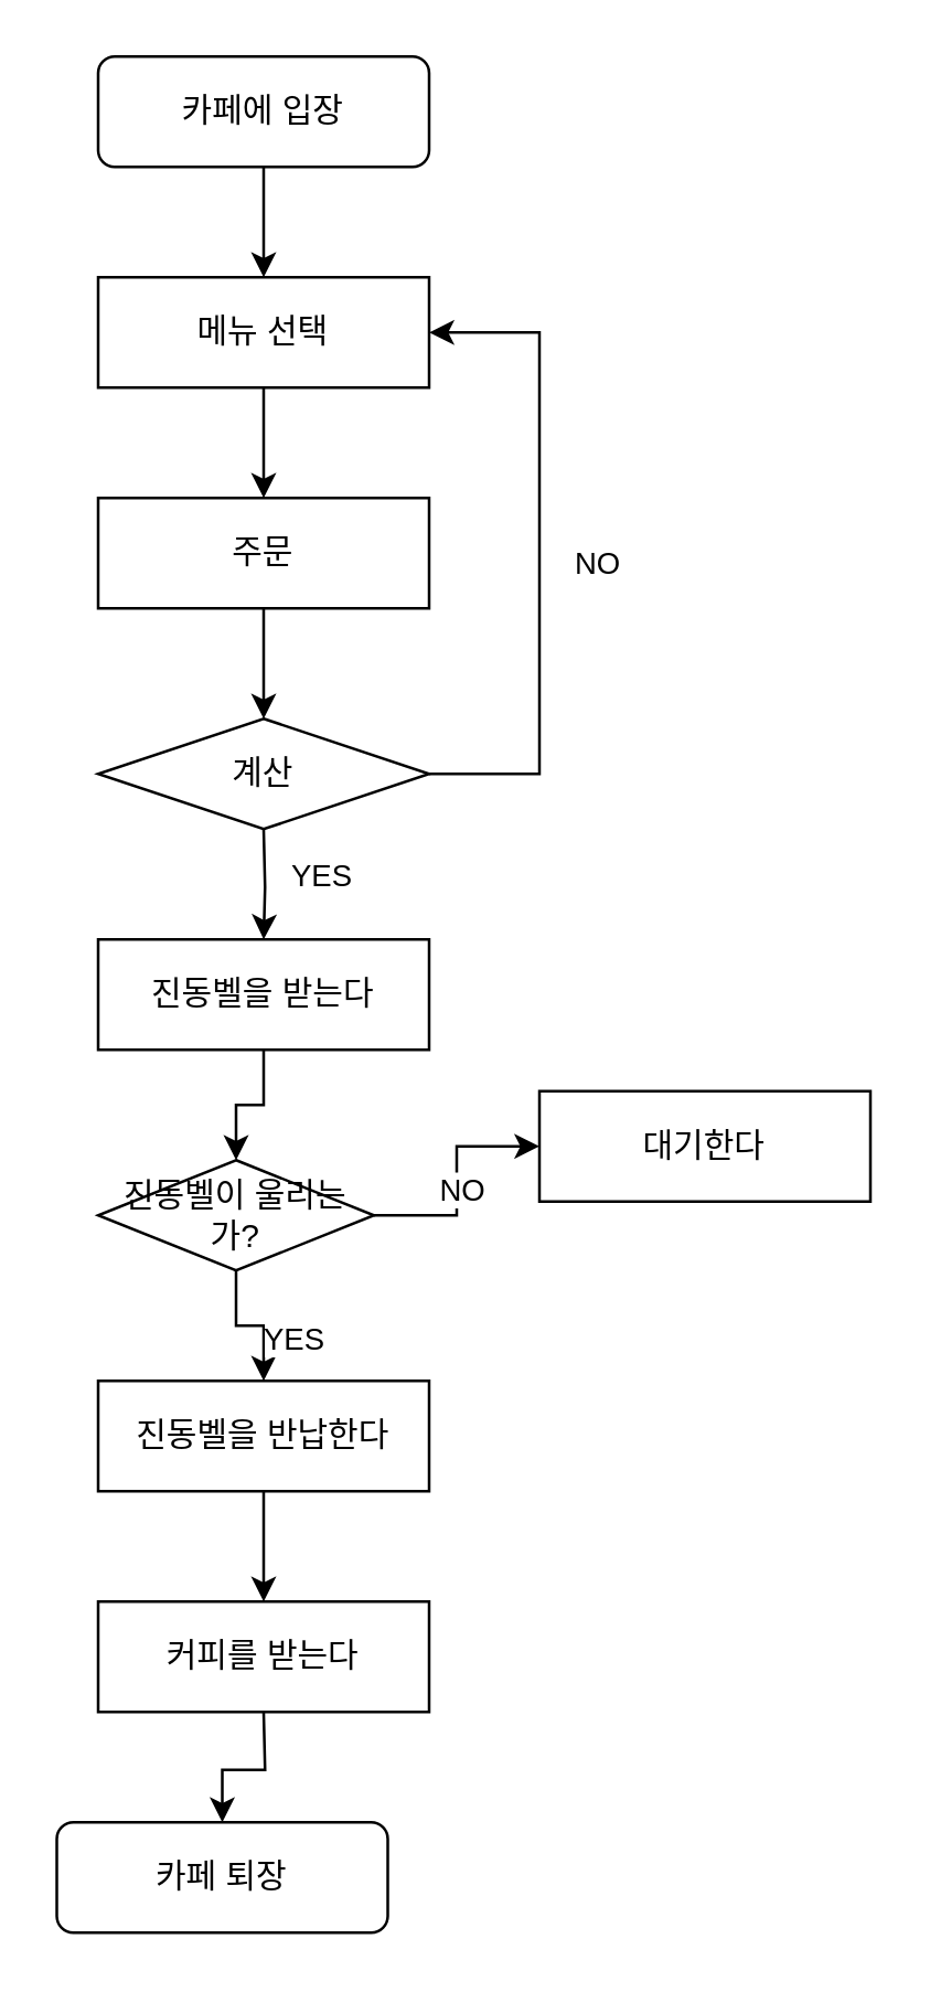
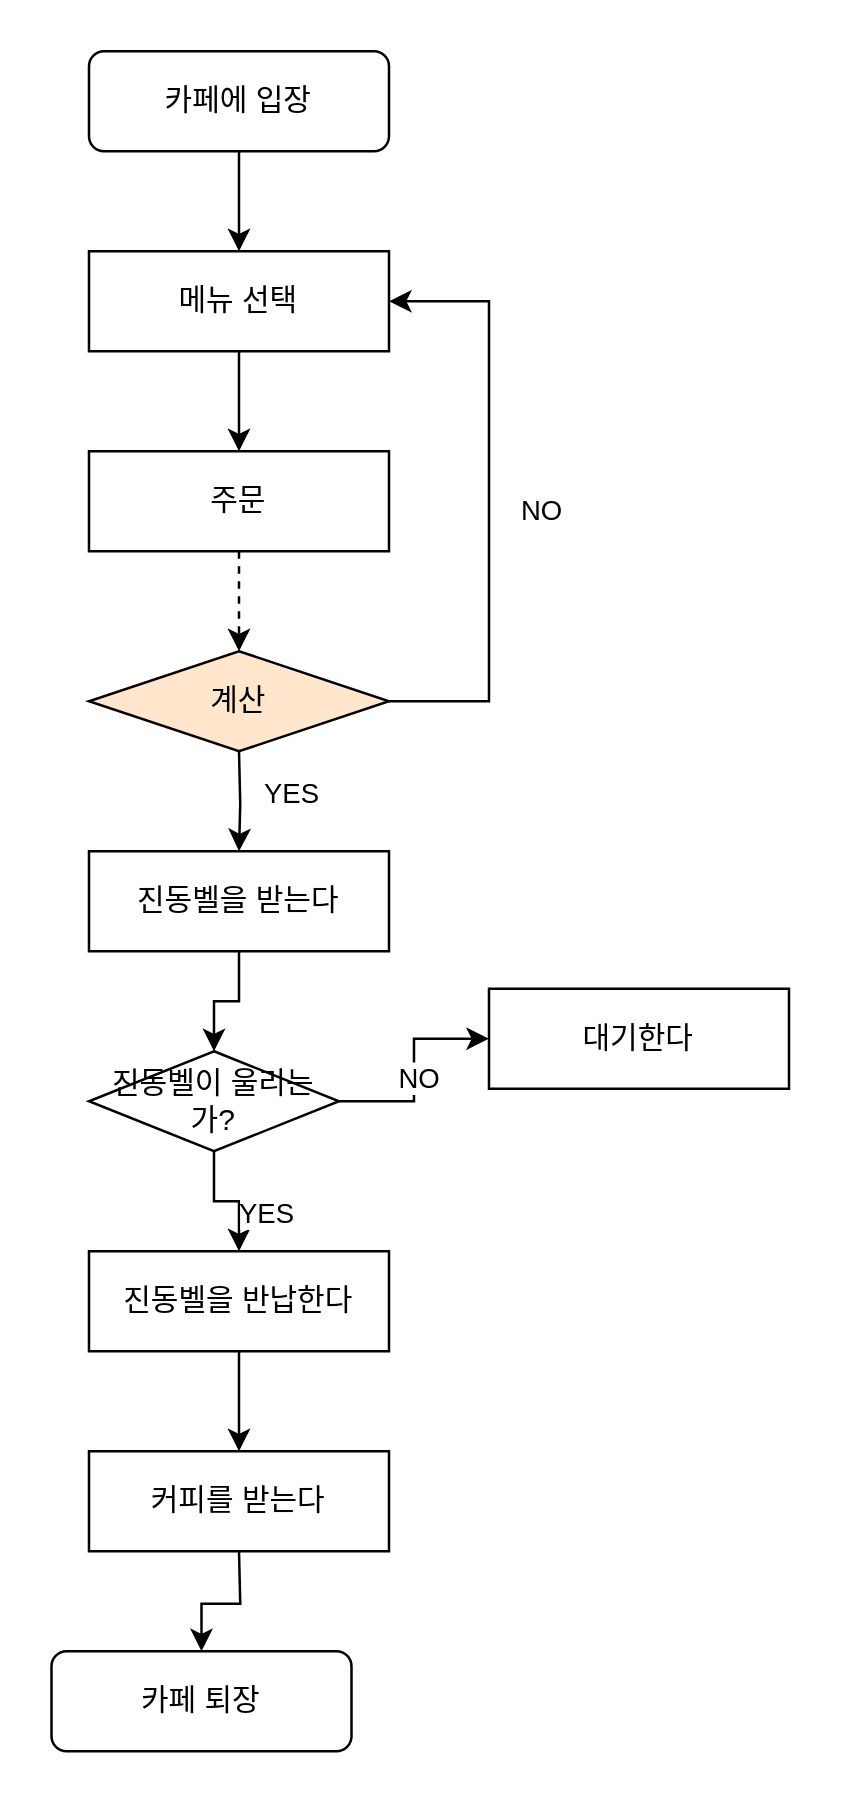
  <mxCell id="0" />
  <mxCell id="1" parent="0" />
  <mxCell id="2" value="" style="edgeStyle=orthogonalEdgeStyle;rounded=0;orthogonalLoop=1;jettySize=auto;html=1;" edge="1" parent="1" source="3" target="8"><mxGeometry relative="1" as="geometry" /></mxCell>
  <mxCell id="3" value="카페에 입장" style="rounded=1;whiteSpace=wrap;html=1;fontSize=12;glass=0;strokeWidth=1;shadow=0;" parent="1" vertex="1"><mxGeometry x="35" y="20" width="120" height="40" as="geometry" /></mxCell>
  <mxCell id="4" value="카페 퇴장" style="rounded=1;whiteSpace=wrap;html=1;fontSize=12;glass=0;strokeWidth=1;shadow=0;" parent="1" vertex="1"><mxGeometry x="20" y="660" width="120" height="40" as="geometry" /></mxCell>
  <mxCell id="5" value="" style="edgeStyle=orthogonalEdgeStyle;rounded=0;orthogonalLoop=1;jettySize=auto;html=1;" edge="1" parent="1" target="15"><mxGeometry relative="1" as="geometry"><mxPoint x="95" y="300" as="sourcePoint" /></mxGeometry></mxCell>
  <mxCell id="6" value="YES" style="edgeLabel;html=1;align=center;verticalAlign=middle;resizable=0;points=[];" vertex="1" connectable="0" parent="5"><mxGeometry x="-0.213" y="-2" relative="1" as="geometry"><mxPoint x="22" as="offset" /></mxGeometry></mxCell>
  <mxCell id="7" value="" style="edgeStyle=orthogonalEdgeStyle;rounded=0;orthogonalLoop=1;jettySize=auto;html=1;" edge="1" parent="1" source="8"><mxGeometry relative="1" as="geometry"><mxPoint x="95" y="180" as="targetPoint" /></mxGeometry></mxCell>
  <mxCell id="8" value="메뉴 선택" style="rounded=0;whiteSpace=wrap;html=1;" vertex="1" parent="1"><mxGeometry x="35" y="100" width="120" height="40" as="geometry" /></mxCell>
  <mxCell id="9" value="" style="edgeStyle=orthogonalEdgeStyle;rounded=0;orthogonalLoop=1;jettySize=auto;html=1;" edge="1" parent="1" source="13" target="17"><mxGeometry relative="1" as="geometry" /></mxCell>
  <mxCell id="10" value="NO" style="edgeLabel;html=1;align=center;verticalAlign=middle;resizable=0;points=[];" vertex="1" connectable="0" parent="9"><mxGeometry x="-0.5" y="1" relative="1" as="geometry"><mxPoint x="10" y="-9" as="offset" /></mxGeometry></mxCell>
  <mxCell id="11" value="" style="edgeStyle=orthogonalEdgeStyle;rounded=0;orthogonalLoop=1;jettySize=auto;html=1;" edge="1" parent="1" source="13" target="19"><mxGeometry relative="1" as="geometry" /></mxCell>
  <mxCell id="12" value="YES" style="edgeLabel;html=1;align=center;verticalAlign=middle;resizable=0;points=[];" vertex="1" connectable="0" parent="11"><mxGeometry x="-0.3" y="2" relative="1" as="geometry"><mxPoint x="18" y="6" as="offset" /></mxGeometry></mxCell>
  <mxCell id="13" value="진동벨이 울리는가?" style="rhombus;whiteSpace=wrap;html=1;" vertex="1" parent="1"><mxGeometry x="35" y="420" width="100" height="40" as="geometry" /></mxCell>
  <mxCell id="14" value="" style="edgeStyle=orthogonalEdgeStyle;rounded=0;orthogonalLoop=1;jettySize=auto;html=1;" edge="1" parent="1" source="15" target="13"><mxGeometry relative="1" as="geometry" /></mxCell>
  <mxCell id="15" value="진동벨을 받는다" style="rounded=0;whiteSpace=wrap;html=1;" vertex="1" parent="1"><mxGeometry x="35" y="340" width="120" height="40" as="geometry" /></mxCell>
  <mxCell id="16" value="" style="edgeStyle=orthogonalEdgeStyle;rounded=0;orthogonalLoop=1;jettySize=auto;html=1;" edge="1" parent="1" target="4"><mxGeometry relative="1" as="geometry"><mxPoint x="95" y="620" as="sourcePoint" /></mxGeometry></mxCell>
  <mxCell id="17" value="대기한다" style="rounded=0;whiteSpace=wrap;html=1;" vertex="1" parent="1"><mxGeometry x="195" y="395" width="120" height="40" as="geometry" /></mxCell>
  <mxCell id="18" value="" style="edgeStyle=orthogonalEdgeStyle;rounded=0;orthogonalLoop=1;jettySize=auto;html=1;" edge="1" parent="1" source="19" target="20"><mxGeometry relative="1" as="geometry" /></mxCell>
  <mxCell id="19" value="진동벨을 반납한다" style="rounded=0;whiteSpace=wrap;html=1;" vertex="1" parent="1"><mxGeometry x="35" y="500" width="120" height="40" as="geometry" /></mxCell>
  <mxCell id="20" value="커피를 받는다" style="rounded=0;whiteSpace=wrap;html=1;" vertex="1" parent="1"><mxGeometry x="35" y="580" width="120" height="40" as="geometry" /></mxCell>
  <mxCell id="21" value="" style="edgeStyle=orthogonalEdgeStyle;rounded=0;orthogonalLoop=1;jettySize=auto;html=1;entryX=1;entryY=0.5;entryDx=0;entryDy=0;" edge="1" parent="1" source="23" target="8"><mxGeometry relative="1" as="geometry"><mxPoint x="195" y="200" as="targetPoint" /><Array as="points"><mxPoint x="195" y="280" /><mxPoint x="195" y="120" /></Array></mxGeometry></mxCell>
  <mxCell id="22" value="NO" style="edgeLabel;html=1;align=center;verticalAlign=middle;resizable=0;points=[];" vertex="1" connectable="0" parent="21"><mxGeometry x="-0.15" y="-3" relative="1" as="geometry"><mxPoint x="17" y="-15" as="offset" /></mxGeometry></mxCell>
- <mxCell id="23" value="계산" style="rhombus;whiteSpace=wrap;html=1;" vertex="1" parent="1"><mxGeometry x="35" y="260" width="120" height="40" as="geometry" /></mxCell>
- <mxCell id="24" value="" style="edgeStyle=orthogonalEdgeStyle;rounded=0;orthogonalLoop=1;jettySize=auto;html=1;" edge="1" parent="1" source="25" target="23"><mxGeometry relative="1" as="geometry" /></mxCell>
+ <mxCell id="23" value="계산" style="rhombus;whiteSpace=wrap;html=1;fillColor=#ffe6cc;" vertex="1" parent="1"><mxGeometry x="35" y="260" width="120" height="40" as="geometry" /></mxCell>
+ <mxCell id="24" value="" style="edgeStyle=orthogonalEdgeStyle;rounded=0;orthogonalLoop=1;jettySize=auto;html=1;dashed=1;" edge="1" parent="1" source="25" target="23"><mxGeometry relative="1" as="geometry" /></mxCell>
  <mxCell id="25" value="주문" style="rounded=0;whiteSpace=wrap;html=1;" vertex="1" parent="1"><mxGeometry x="35" y="180" width="120" height="40" as="geometry" /></mxCell>
